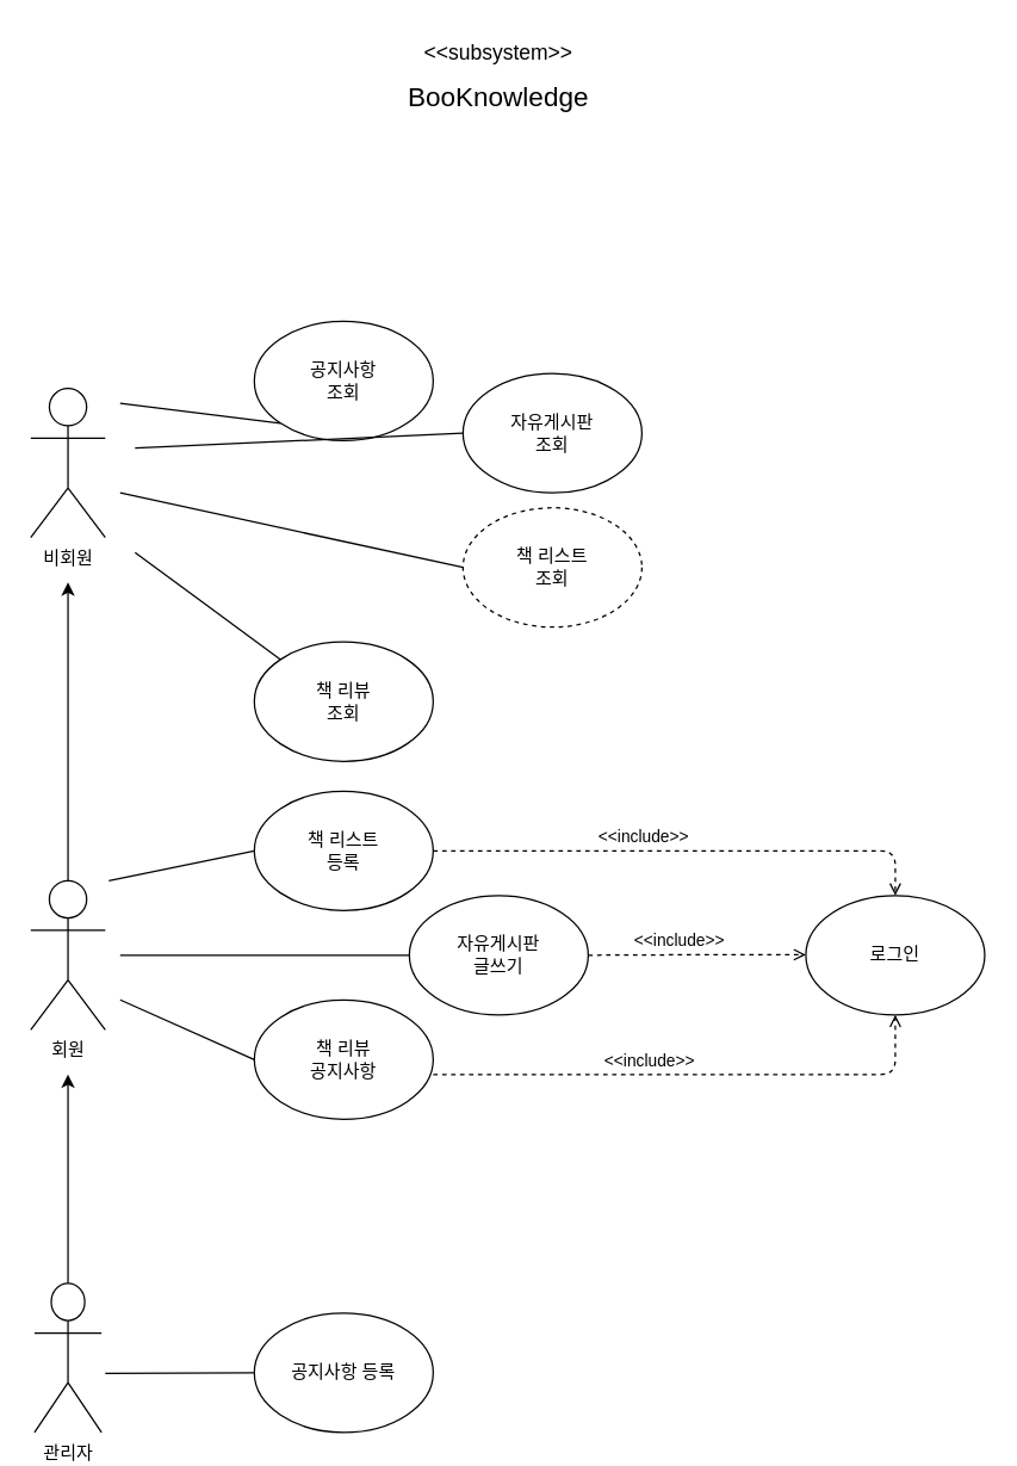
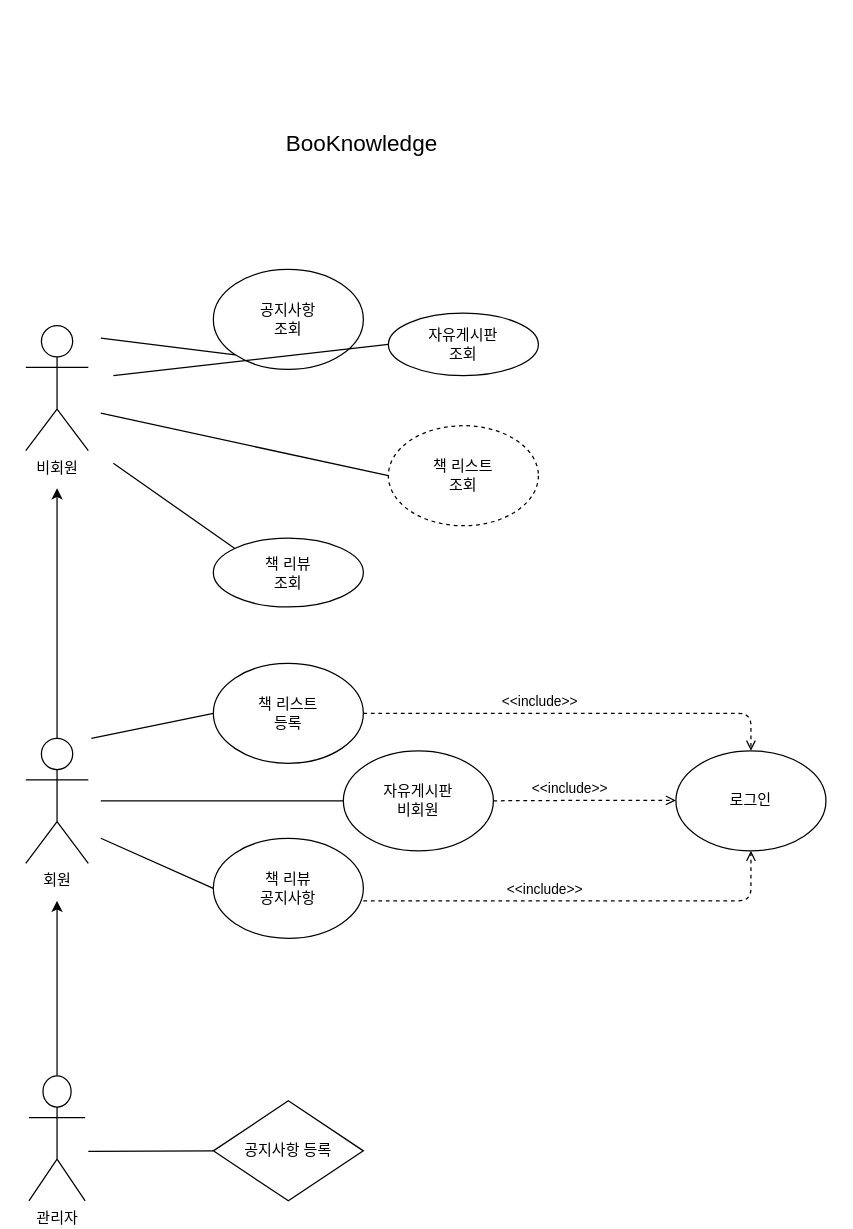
  <mxCell id="0" />
  <mxCell id="1" parent="0" />
  <mxCell id="2" value="비회원" style="shape=umlActor;verticalLabelPosition=bottom;verticalAlign=top;html=1;outlineConnect=0;" vertex="1" parent="1"><mxGeometry x="20" y="260" width="50" height="100" as="geometry" /></mxCell>
  <mxCell id="3" style="edgeStyle=orthogonalEdgeStyle;rounded=0;orthogonalLoop=1;jettySize=auto;html=1;exitX=0.5;exitY=0;exitDx=0;exitDy=0;exitPerimeter=0;" edge="1" parent="1" source="4"><mxGeometry relative="1" as="geometry"><mxPoint x="45" y="390" as="targetPoint" /></mxGeometry></mxCell>
  <mxCell id="4" value="회원" style="shape=umlActor;verticalLabelPosition=bottom;verticalAlign=top;html=1;outlineConnect=0;" vertex="1" parent="1"><mxGeometry x="20" y="590" width="50" height="100" as="geometry" /></mxCell>
  <mxCell id="5" style="edgeStyle=orthogonalEdgeStyle;rounded=0;orthogonalLoop=1;jettySize=auto;html=1;exitX=0.5;exitY=0;exitDx=0;exitDy=0;exitPerimeter=0;" edge="1" parent="1" source="6"><mxGeometry relative="1" as="geometry"><mxPoint x="45" y="720" as="targetPoint" /></mxGeometry></mxCell>
  <mxCell id="6" value="관리자" style="shape=umlActor;verticalLabelPosition=bottom;verticalAlign=top;html=1;outlineConnect=0;direction=east;" vertex="1" parent="1"><mxGeometry x="22.5" y="860" width="45" height="100" as="geometry" /></mxCell>
  <mxCell id="7" value="공지사항&lt;br&gt;조회" style="ellipse;whiteSpace=wrap;html=1;" vertex="1" parent="1"><mxGeometry x="170" y="215" width="120" height="80" as="geometry" /></mxCell>
- <mxCell id="8" value="자유게시판&lt;br&gt;조회" style="ellipse;whiteSpace=wrap;html=1;" vertex="1" parent="1"><mxGeometry x="310" y="250" width="120" height="80" as="geometry" /></mxCell>
- <mxCell id="9" value="책 리뷰&lt;br&gt;조회" style="ellipse;whiteSpace=wrap;html=1;" vertex="1" parent="1"><mxGeometry x="170" y="430" width="120" height="80" as="geometry" /></mxCell>
+ <mxCell id="8" value="자유게시판&lt;br&gt;조회" style="ellipse;whiteSpace=wrap;html=1;" vertex="1" parent="1"><mxGeometry x="310" y="250" width="120" height="50" as="geometry" /></mxCell>
+ <mxCell id="9" value="책 리뷰&lt;br&gt;조회" style="ellipse;whiteSpace=wrap;html=1;" vertex="1" parent="1"><mxGeometry x="170" y="430" width="120" height="55" as="geometry" /></mxCell>
  <mxCell id="10" value="책 리스트&lt;br&gt;조회" style="ellipse;whiteSpace=wrap;html=1;dashed=1;" vertex="1" parent="1"><mxGeometry x="310" y="340" width="120" height="80" as="geometry" /></mxCell>
  <mxCell id="11" value="" style="endArrow=none;html=1;rounded=0;entryX=0;entryY=1;entryDx=0;entryDy=0;" edge="1" parent="1" target="7"><mxGeometry width="50" height="50" relative="1" as="geometry"><mxPoint x="80" y="270" as="sourcePoint" /><mxPoint x="130" y="250" as="targetPoint" /></mxGeometry></mxCell>
  <mxCell id="12" value="" style="endArrow=none;html=1;rounded=0;entryX=0;entryY=0.5;entryDx=0;entryDy=0;" edge="1" parent="1" target="8"><mxGeometry width="50" height="50" relative="1" as="geometry"><mxPoint x="90" y="300" as="sourcePoint" /><mxPoint x="207.574" y="252.184" as="targetPoint" /></mxGeometry></mxCell>
  <mxCell id="13" value="" style="endArrow=none;html=1;rounded=0;entryX=0;entryY=0.5;entryDx=0;entryDy=0;" edge="1" parent="1" target="10"><mxGeometry width="50" height="50" relative="1" as="geometry"><mxPoint x="80" y="330" as="sourcePoint" /><mxPoint x="310" y="356.67" as="targetPoint" /></mxGeometry></mxCell>
  <mxCell id="14" value="" style="endArrow=none;html=1;rounded=0;entryX=0;entryY=0;entryDx=0;entryDy=0;" edge="1" parent="1" target="9"><mxGeometry width="50" height="50" relative="1" as="geometry"><mxPoint x="90" y="370" as="sourcePoint" /><mxPoint x="270" y="420" as="targetPoint" /></mxGeometry></mxCell>
  <mxCell id="15" value="책 리스트&lt;br&gt;등록" style="ellipse;whiteSpace=wrap;html=1;" vertex="1" parent="1"><mxGeometry x="170" y="530" width="120" height="80" as="geometry" /></mxCell>
- <mxCell id="16" value="자유게시판&lt;br&gt;글쓰기" style="ellipse;whiteSpace=wrap;html=1;" vertex="1" parent="1"><mxGeometry x="274" y="600" width="120" height="80" as="geometry" /></mxCell>
+ <mxCell id="16" value="자유게시판&lt;br&gt;비회원" style="ellipse;whiteSpace=wrap;html=1;" vertex="1" parent="1"><mxGeometry x="274" y="600" width="120" height="80" as="geometry" /></mxCell>
  <mxCell id="17" value="책 리뷰&lt;br&gt;공지사항" style="ellipse;whiteSpace=wrap;html=1;" vertex="1" parent="1"><mxGeometry x="170" y="670" width="120" height="80" as="geometry" /></mxCell>
  <mxCell id="18" value="" style="endArrow=none;html=1;rounded=0;entryX=0;entryY=0.5;entryDx=0;entryDy=0;" edge="1" parent="1"><mxGeometry width="50" height="50" relative="1" as="geometry"><mxPoint x="72.43" y="590" as="sourcePoint" /><mxPoint x="170" y="570" as="targetPoint" /></mxGeometry></mxCell>
  <mxCell id="19" value="" style="endArrow=none;html=1;rounded=0;entryX=0;entryY=0.5;entryDx=0;entryDy=0;" edge="1" parent="1" target="16"><mxGeometry width="50" height="50" relative="1" as="geometry"><mxPoint x="80" y="640" as="sourcePoint" /><mxPoint x="187.57" y="630" as="targetPoint" /></mxGeometry></mxCell>
  <mxCell id="20" value="" style="endArrow=none;html=1;rounded=0;entryX=0;entryY=0.5;entryDx=0;entryDy=0;" edge="1" parent="1" target="17"><mxGeometry width="50" height="50" relative="1" as="geometry"><mxPoint x="80" y="670" as="sourcePoint" /><mxPoint x="274" y="670" as="targetPoint" /></mxGeometry></mxCell>
- <mxCell id="21" value="공지사항 등록" style="ellipse;whiteSpace=wrap;html=1;" vertex="1" parent="1"><mxGeometry x="170" y="880" width="120" height="80" as="geometry" /></mxCell>
+ <mxCell id="21" value="공지사항 등록" style="rhombus;whiteSpace=wrap;html=1;" vertex="1" parent="1"><mxGeometry x="170" y="880" width="120" height="80" as="geometry" /></mxCell>
  <mxCell id="22" value="" style="endArrow=none;html=1;rounded=0;entryX=0;entryY=0.5;entryDx=0;entryDy=0;" edge="1" parent="1" target="21"><mxGeometry width="50" height="50" relative="1" as="geometry"><mxPoint x="70" y="920.5" as="sourcePoint" /><mxPoint x="274" y="880" as="targetPoint" /></mxGeometry></mxCell>
  <mxCell id="23" value="" style="endArrow=open;dashed=1;html=1;rounded=1;strokeWidth=1;endFill=0;exitX=1;exitY=0.5;exitDx=0;exitDy=0;" edge="1" parent="1" source="15"><mxGeometry width="50" height="50" relative="1" as="geometry"><mxPoint x="390" y="655" as="sourcePoint" /><mxPoint x="600" y="600" as="targetPoint" /><Array as="points"><mxPoint x="600" y="570" /></Array></mxGeometry></mxCell>
  <mxCell id="24" value="&amp;lt;&amp;lt;include&amp;gt;&amp;gt;" style="edgeLabel;html=1;align=center;verticalAlign=middle;resizable=0;points=[];" vertex="1" connectable="0" parent="23"><mxGeometry x="-0.181" y="2" relative="1" as="geometry"><mxPoint x="1" y="-8" as="offset" /></mxGeometry></mxCell>
  <mxCell id="25" value="로그인" style="ellipse;whiteSpace=wrap;html=1;" vertex="1" parent="1"><mxGeometry x="540" y="600" width="120" height="80" as="geometry" /></mxCell>
  <mxCell id="26" value="" style="endArrow=open;dashed=1;html=1;rounded=1;strokeWidth=1;endFill=0;exitX=1;exitY=0.5;exitDx=0;exitDy=0;entryX=0.5;entryY=1;entryDx=0;entryDy=0;" edge="1" parent="1" target="25"><mxGeometry width="50" height="50" relative="1" as="geometry"><mxPoint x="290" y="720" as="sourcePoint" /><mxPoint x="600" y="750" as="targetPoint" /><Array as="points"><mxPoint x="600" y="720" /></Array></mxGeometry></mxCell>
  <mxCell id="27" value="&amp;lt;&amp;lt;include&amp;gt;&amp;gt;" style="edgeLabel;html=1;align=center;verticalAlign=middle;resizable=0;points=[];" vertex="1" connectable="0" parent="26"><mxGeometry x="-0.181" y="2" relative="1" as="geometry"><mxPoint x="1" y="-8" as="offset" /></mxGeometry></mxCell>
  <mxCell id="28" value="" style="endArrow=open;dashed=1;html=1;rounded=1;strokeWidth=1;endFill=0;" edge="1" parent="1"><mxGeometry width="50" height="50" relative="1" as="geometry"><mxPoint x="394" y="640" as="sourcePoint" /><mxPoint x="540" y="639.71" as="targetPoint" /><Array as="points"><mxPoint x="460" y="639.71" /></Array></mxGeometry></mxCell>
  <mxCell id="29" value="&amp;lt;&amp;lt;include&amp;gt;&amp;gt;" style="edgeLabel;html=1;align=center;verticalAlign=middle;resizable=0;points=[];" vertex="1" connectable="0" parent="28"><mxGeometry x="-0.181" y="2" relative="1" as="geometry"><mxPoint x="1" y="-8" as="offset" /></mxGeometry></mxCell>
- <mxCell id="30" value="&lt;font style=&quot;font-size: 14px;&quot;&gt;&amp;lt;&amp;lt;subsystem&amp;gt;&amp;gt;&lt;/font&gt;" style="text;html=1;strokeColor=none;fillColor=none;align=center;verticalAlign=middle;whiteSpace=wrap;rounded=0;" vertex="1" parent="1"><mxGeometry x="267" y="20" width="134" height="30" as="geometry" /></mxCell>
- <mxCell id="31" value="&lt;font style=&quot;font-size: 18px;&quot;&gt;BooKnowledge&lt;/font&gt;" style="text;html=1;strokeColor=none;fillColor=none;align=center;verticalAlign=middle;whiteSpace=wrap;rounded=0;" vertex="1" parent="1"><mxGeometry x="266" y="50" width="136" height="30" as="geometry" /></mxCell>
+ <mxCell id="31" value="&lt;font style=&quot;font-size: 18px;&quot;&gt;BooKnowledge&lt;/font&gt;" style="text;html=1;strokeColor=none;fillColor=none;align=center;verticalAlign=middle;whiteSpace=wrap;rounded=0;" vertex="1" parent="1"><mxGeometry x="221" y="100" width="136" height="30" as="geometry" /></mxCell>
